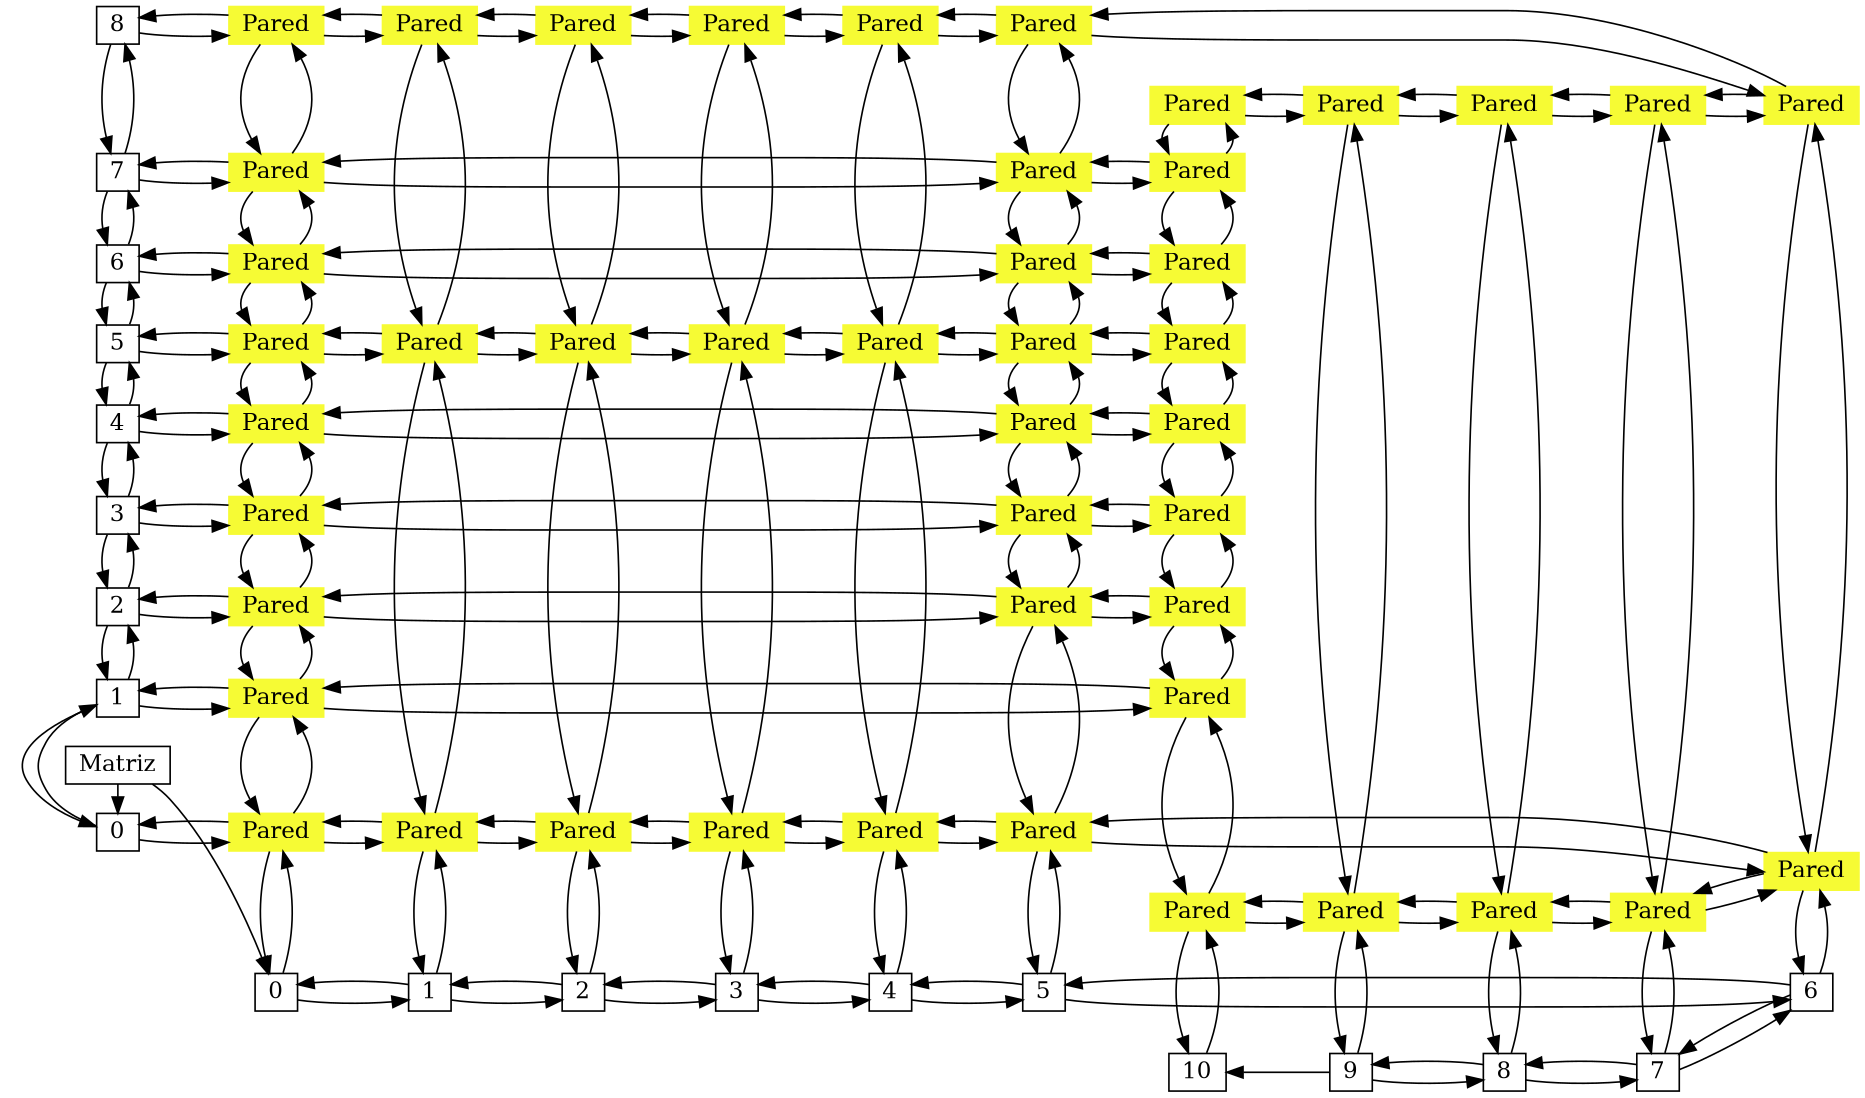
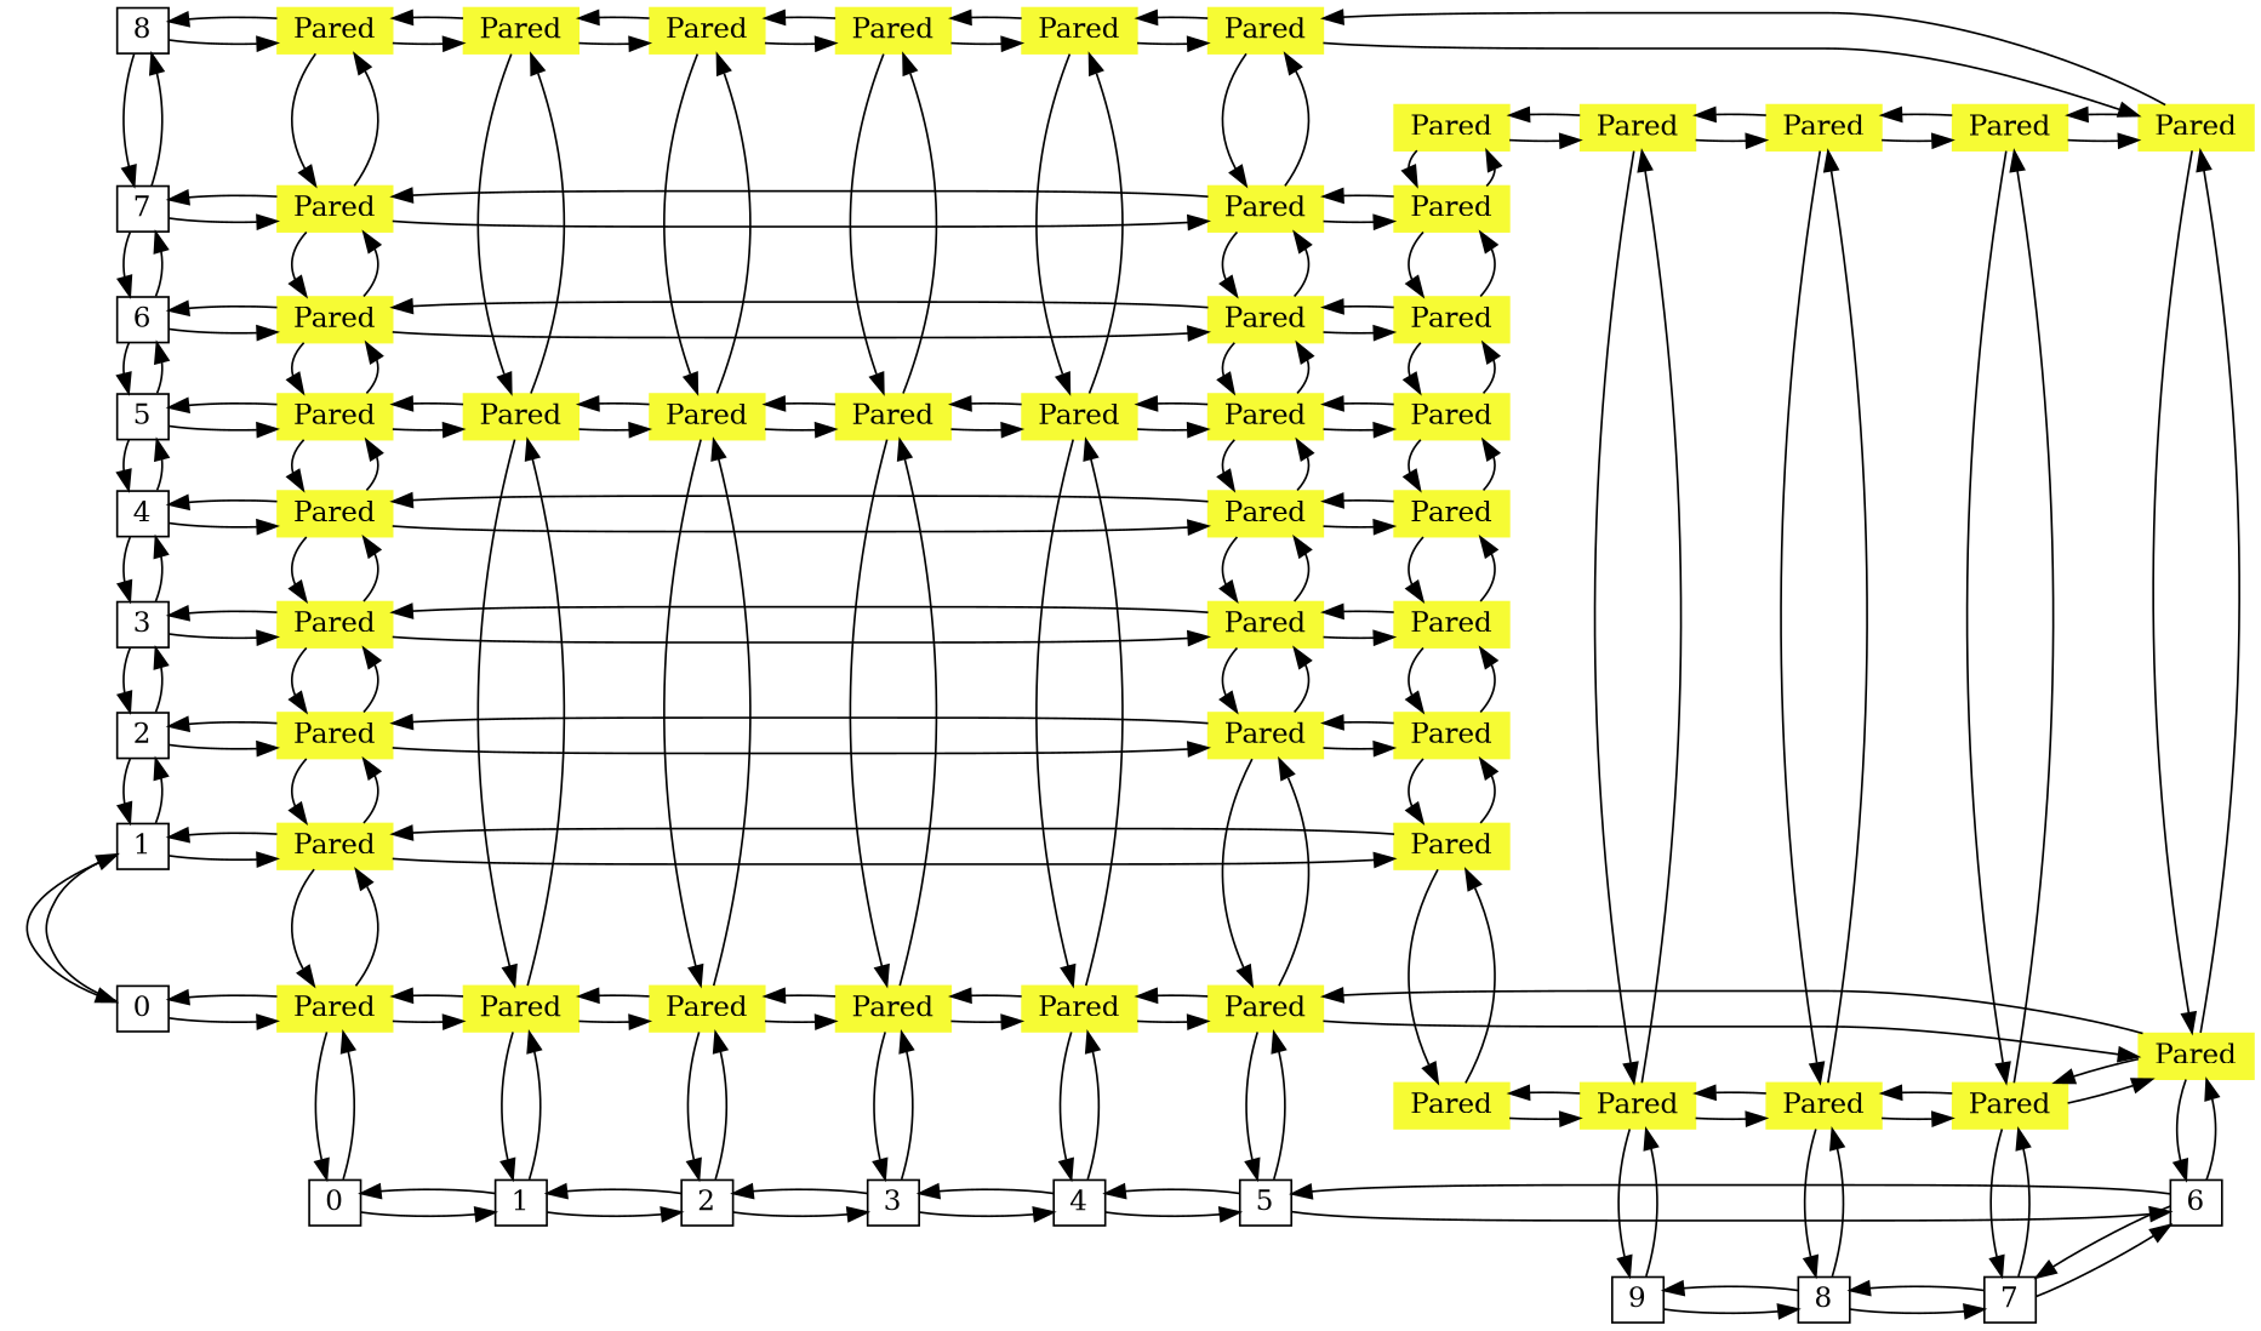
  digraph {
    rankdir=LR
    node [group=-1 shape=box color="#F6FB34" style=filled]
-   n1 [height=.1 label=Matriz width=.1 color="" style=""]
    n2 [group=0 height=.1 label=0 width=.1 color="" style=""]
    n3 [group=1 height=.1 label=1 width=.1 color="" style=""]
    n4 [group=2 height=.1 label=2 width=.1 color="" style=""]
    n5 [group=3 height=.1 label=3 width=.1 color="" style=""]
    n6 [group=4 height=.1 label=4 width=.1 color="" style=""]
    n7 [group=5 height=.1 label=5 width=.1 color="" style=""]
    n8 [group=6 height=.1 label=6 width=.1 color="" style=""]
    n9 [group=7 height=.1 label=7 width=.1 color="" style=""]
    n10 [group=8 height=.1 label=8 width=.1 color="" style=""]
    n11 [height=.1 label=0 width=.1 color="" style=""]
    n12 [group=0 height=.1 label=Pared width=.1]
    n13 [group=1 height=.1 label=Pared width=.1]
    n14 [group=2 height=.1 label=Pared width=.1]
    n15 [group=3 height=.1 label=Pared width=.1]
    n16 [group=4 height=.1 label=Pared width=.1]
    n17 [group=5 height=.1 label=Pared width=.1]
    n18 [group=6 height=.1 label=Pared width=.1]
    n19 [group=7 height=.1 label=Pared width=.1]
    n20 [group=8 height=.1 label=Pared width=.1]
    n21 [height=.1 label=1 width=.1 color="" style=""]
    n22 [group=0 height=.1 label=Pared width=.1]
    n23 [group=5 height=.1 label=Pared width=.1]
    n24 [group=8 height=.1 label=Pared width=.1]
    n25 [height=.1 label=2 width=.1 color="" style=""]
    n26 [group=0 height=.1 label=Pared width=.1]
    n27 [group=5 height=.1 label=Pared width=.1]
    n28 [group=8 height=.1 label=Pared width=.1]
    n29 [height=.1 label=3 width=.1 color="" style=""]
    n30 [group=0 height=.1 label=Pared width=.1]
    n31 [group=5 height=.1 label=Pared width=.1]
    n32 [group=8 height=.1 label=Pared width=.1]
    n33 [height=.1 label=4 width=.1 color="" style=""]
    n34 [group=0 height=.1 label=Pared width=.1]
    n35 [group=5 height=.1 label=Pared width=.1]
    n36 [group=8 height=.1 label=Pared width=.1]
    n37 [height=.1 label=5 width=.1 color="" style=""]
    n38 [group=0 height=.1 label=Pared width=.1]
    n39 [group=2 height=.1 label=Pared width=.1]
    n40 [group=3 height=.1 label=Pared width=.1]
    n41 [group=4 height=.1 label=Pared width=.1]
    n42 [group=5 height=.1 label=Pared width=.1]
    n43 [group=6 height=.1 label=Pared width=.1]
    n44 [group=7 height=.1 label=Pared width=.1]
    n45 [group=8 height=.1 label=Pared width=.1]
    n46 [height=.1 label=6 width=.1 color="" style=""]
    n47 [group=0 height=.1 label=Pared width=.1]
    n48 [group=8 height=.1 label=Pared width=.1]
    n49 [height=.1 label=7 width=.1 color="" style=""]
    n50 [group=0 height=.1 label=Pared width=.1]
    n51 [group=8 height=.1 label=Pared width=.1]
    n52 [height=.1 label=8 width=.1 color="" style=""]
    n53 [group=0 height=.1 label=Pared width=.1]
    n54 [group=8 height=.1 label=Pared width=.1]
    n55 [height=.1 label=9 width=.1 color="" style=""]
    n56 [group=0 height=.1 label=Pared width=.1]
    n57 [group=8 height=.1 label=Pared width=.1]
-   n58 [height=.1 label=10 width=.1 color="" style=""]
    n59 [group=0 height=.1 label=Pared width=.1]
    n60 [group=1 height=.1 label=Pared width=.1]
    n61 [group=2 height=.1 label=Pared width=.1]
    n62 [group=3 height=.1 label=Pared width=.1]
    n63 [group=4 height=.1 label=Pared width=.1]
    n64 [group=5 height=.1 label=Pared width=.1]
    n65 [group=6 height=.1 label=Pared width=.1]
    n66 [group=7 height=.1 label=Pared width=.1]
    n67 [group=8 height=.1 label=Pared width=.1]
    subgraph sub_1 {
      rank=same
-     n1
      n2
      n3
      n4
      n5
      n6
      n7
      n8
      n9
      n10
    }
    subgraph sub_2 {
      rank=same
      n11
      n12
      n13
      n14
      n15
      n16
      n17
      n18
      n19
      n20
    }
    subgraph sub_3 {
      rank=same
      n21
      n22
      n23
      n24
    }
    subgraph sub_4 {
      rank=same
      n25
      n26
      n27
      n28
    }
    subgraph sub_5 {
      rank=same
      n29
      n30
      n31
      n32
    }
    subgraph sub_6 {
      rank=same
      n33
      n34
      n35
      n36
    }
    subgraph sub_7 {
      rank=same
      n37
      n38
      n39
      n40
      n41
      n42
      n43
      n44
      n45
    }
    subgraph sub_8 {
      rank=same
      n46
      n47
      n48
    }
    subgraph sub_9 {
      rank=same
      n49
      n50
      n51
    }
    subgraph sub_10 {
      rank=same
      n52
      n53
      n54
    }
    subgraph sub_11 {
      rank=same
      n55
      n56
      n57
    }
    subgraph sub_12 {
      rank=same
-     n58
      n59
      n60
      n61
      n62
      n63
      n64
      n65
      n66
      n67
    }
-   n1 -> n2
-   n1 -> n11
    n2 -> n3
    n2 -> n12
    n3 -> n2
    n3 -> n4
    n3 -> n13
    n4 -> n3
    n4 -> n5
    n4 -> n14
    n5 -> n4
    n5 -> n6
    n5 -> n15
    n6 -> n5
    n6 -> n7
    n6 -> n16
    n7 -> n6
    n7 -> n8
    n7 -> n17
    n8 -> n7
    n8 -> n9
    n8 -> n18
    n9 -> n8
    n9 -> n10
    n9 -> n19
    n10 -> n9
    n10 -> n20
    n11 -> n12
    n11 -> n21
    n12 -> n2
    n12 -> n11
    n12 -> n13
    n12 -> n22
    n13 -> n3
    n13 -> n12
    n13 -> n14
    n13 -> n60
    n14 -> n4
    n14 -> n13
    n14 -> n15
    n14 -> n39
    n15 -> n5
    n15 -> n14
    n15 -> n16
    n15 -> n40
    n16 -> n6
    n16 -> n15
    n16 -> n17
    n16 -> n41
    n17 -> n7
    n17 -> n16
    n17 -> n18
    n17 -> n23
    n18 -> n8
    n18 -> n17
    n18 -> n19
    n18 -> n43
    n19 -> n9
    n19 -> n18
    n19 -> n20
    n19 -> n44
    n20 -> n10
    n20 -> n19
    n20 -> n24
    n21 -> n11
    n21 -> n22
    n21 -> n25
    n22 -> n12
    n22 -> n21
    n22 -> n23
    n22 -> n26
    n23 -> n17
    n23 -> n22
    n23 -> n24
    n23 -> n27
    n24 -> n20
    n24 -> n23
    n24 -> n28
    n25 -> n21
    n25 -> n26
    n25 -> n29
    n26 -> n22
    n26 -> n25
    n26 -> n27
    n26 -> n30
    n27 -> n23
    n27 -> n26
    n27 -> n28
    n27 -> n31
    n28 -> n24
    n28 -> n27
    n28 -> n32
    n29 -> n25
    n29 -> n30
    n29 -> n33
    n30 -> n26
    n30 -> n29
    n30 -> n31
    n30 -> n34
    n31 -> n27
    n31 -> n30
    n31 -> n32
    n31 -> n35
    n32 -> n28
    n32 -> n31
    n32 -> n36
    n33 -> n29
    n33 -> n34
    n33 -> n37
    n34 -> n30
    n34 -> n33
    n34 -> n35
    n34 -> n38
    n35 -> n31
    n35 -> n34
    n35 -> n36
    n35 -> n42
    n36 -> n32
    n36 -> n35
    n36 -> n45
    n37 -> n33
    n37 -> n38
    n37 -> n46
    n38 -> n34
    n38 -> n37
    n38 -> n39
    n38 -> n47
    n39 -> n14
    n39 -> n38
    n39 -> n40
    n39 -> n61
    n40 -> n15
    n40 -> n39
    n40 -> n41
    n40 -> n62
    n41 -> n16
    n41 -> n40
    n41 -> n42
    n41 -> n63
    n42 -> n35
    n42 -> n41
    n42 -> n43
    n42 -> n64
    n43 -> n18
    n43 -> n42
    n43 -> n44
    n43 -> n65
    n44 -> n19
    n44 -> n43
    n44 -> n45
    n44 -> n66
    n45 -> n36
    n45 -> n44
    n45 -> n48
    n46 -> n37
    n46 -> n47
    n46 -> n49
    n47 -> n38
    n47 -> n46
    n47 -> n48
    n47 -> n50
    n48 -> n45
    n48 -> n47
    n48 -> n51
    n49 -> n46
    n49 -> n50
    n49 -> n52
    n50 -> n47
    n50 -> n49
    n50 -> n51
    n50 -> n53
    n51 -> n48
    n51 -> n50
    n51 -> n54
    n52 -> n49
    n52 -> n53
    n52 -> n55
    n53 -> n50
    n53 -> n52
    n53 -> n54
    n53 -> n56
    n54 -> n51
    n54 -> n53
    n54 -> n57
    n55 -> n52
    n55 -> n56
-   n55 -> n58
    n56 -> n53
    n56 -> n55
    n56 -> n57
    n56 -> n59
    n57 -> n54
    n57 -> n56
    n57 -> n67
-   n58 -> n59
    n59 -> n56
-   n59 -> n58
    n59 -> n60
    n60 -> n13
    n60 -> n59
    n60 -> n61
    n61 -> n39
    n61 -> n60
    n61 -> n62
    n62 -> n40
    n62 -> n61
    n62 -> n63
    n63 -> n41
    n63 -> n62
    n63 -> n64
    n64 -> n42
    n64 -> n63
    n64 -> n65
    n65 -> n43
    n65 -> n64
    n65 -> n66
    n66 -> n44
    n66 -> n65
    n66 -> n67
    n67 -> n57
    n67 -> n66
  }
